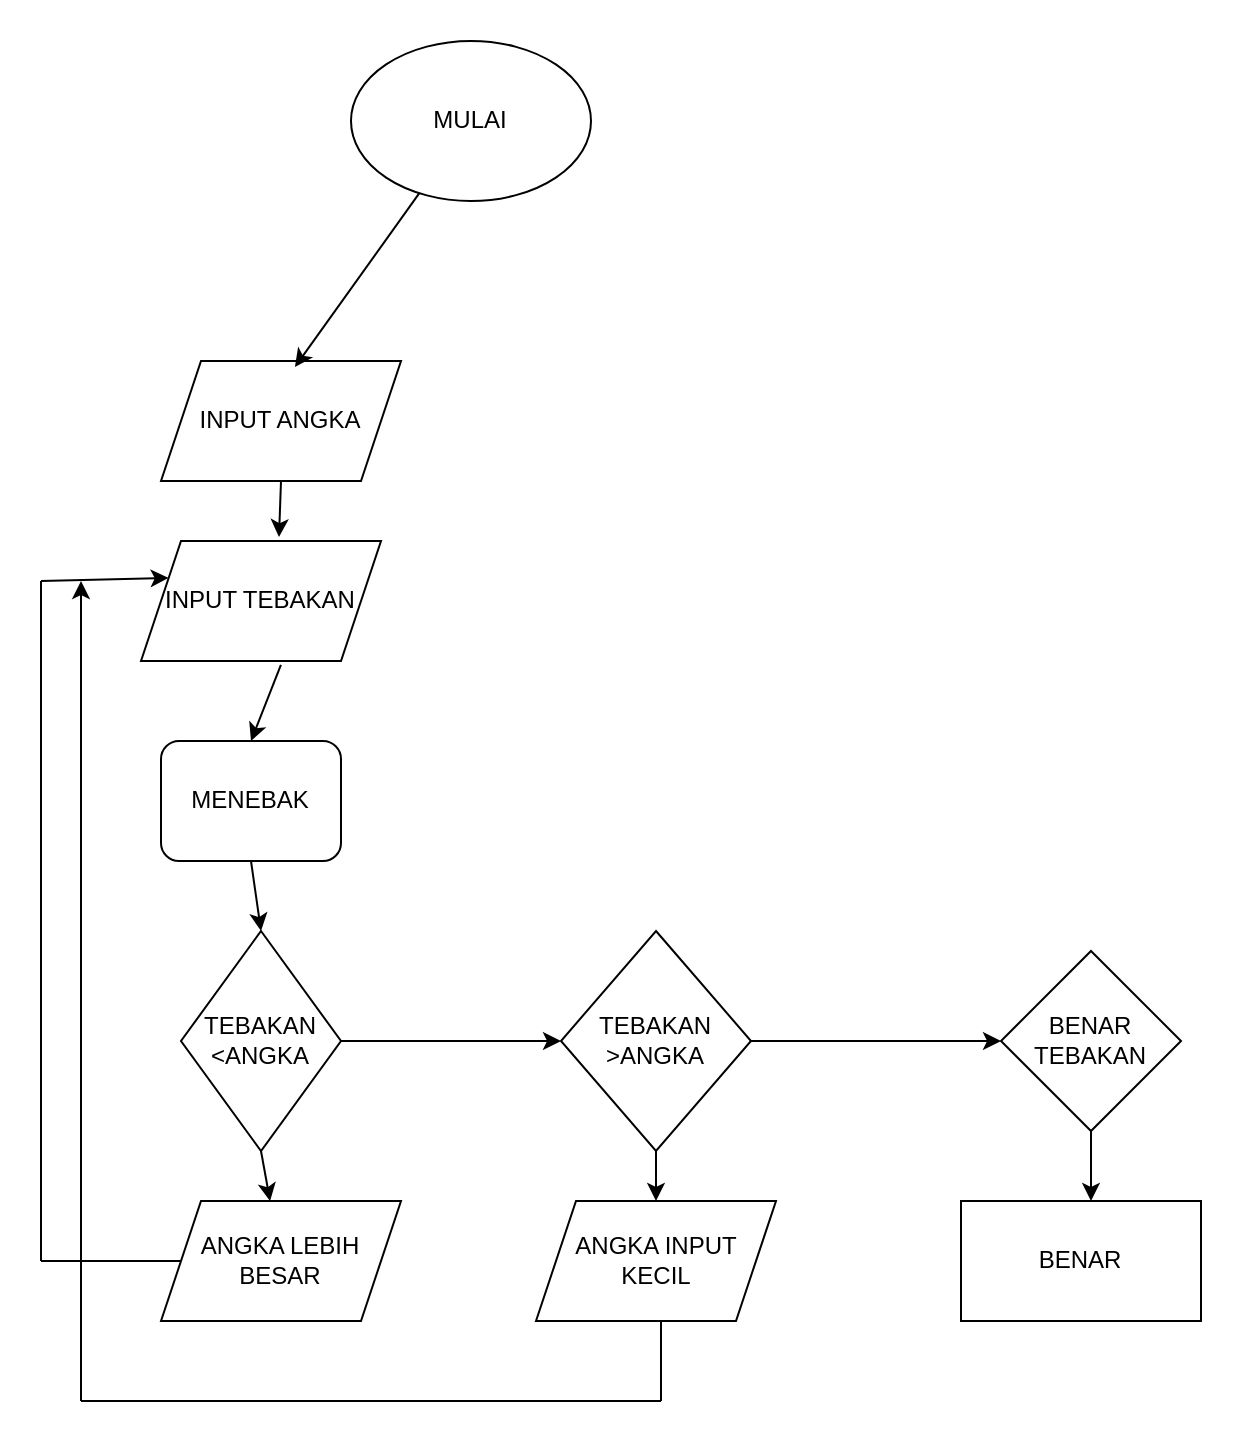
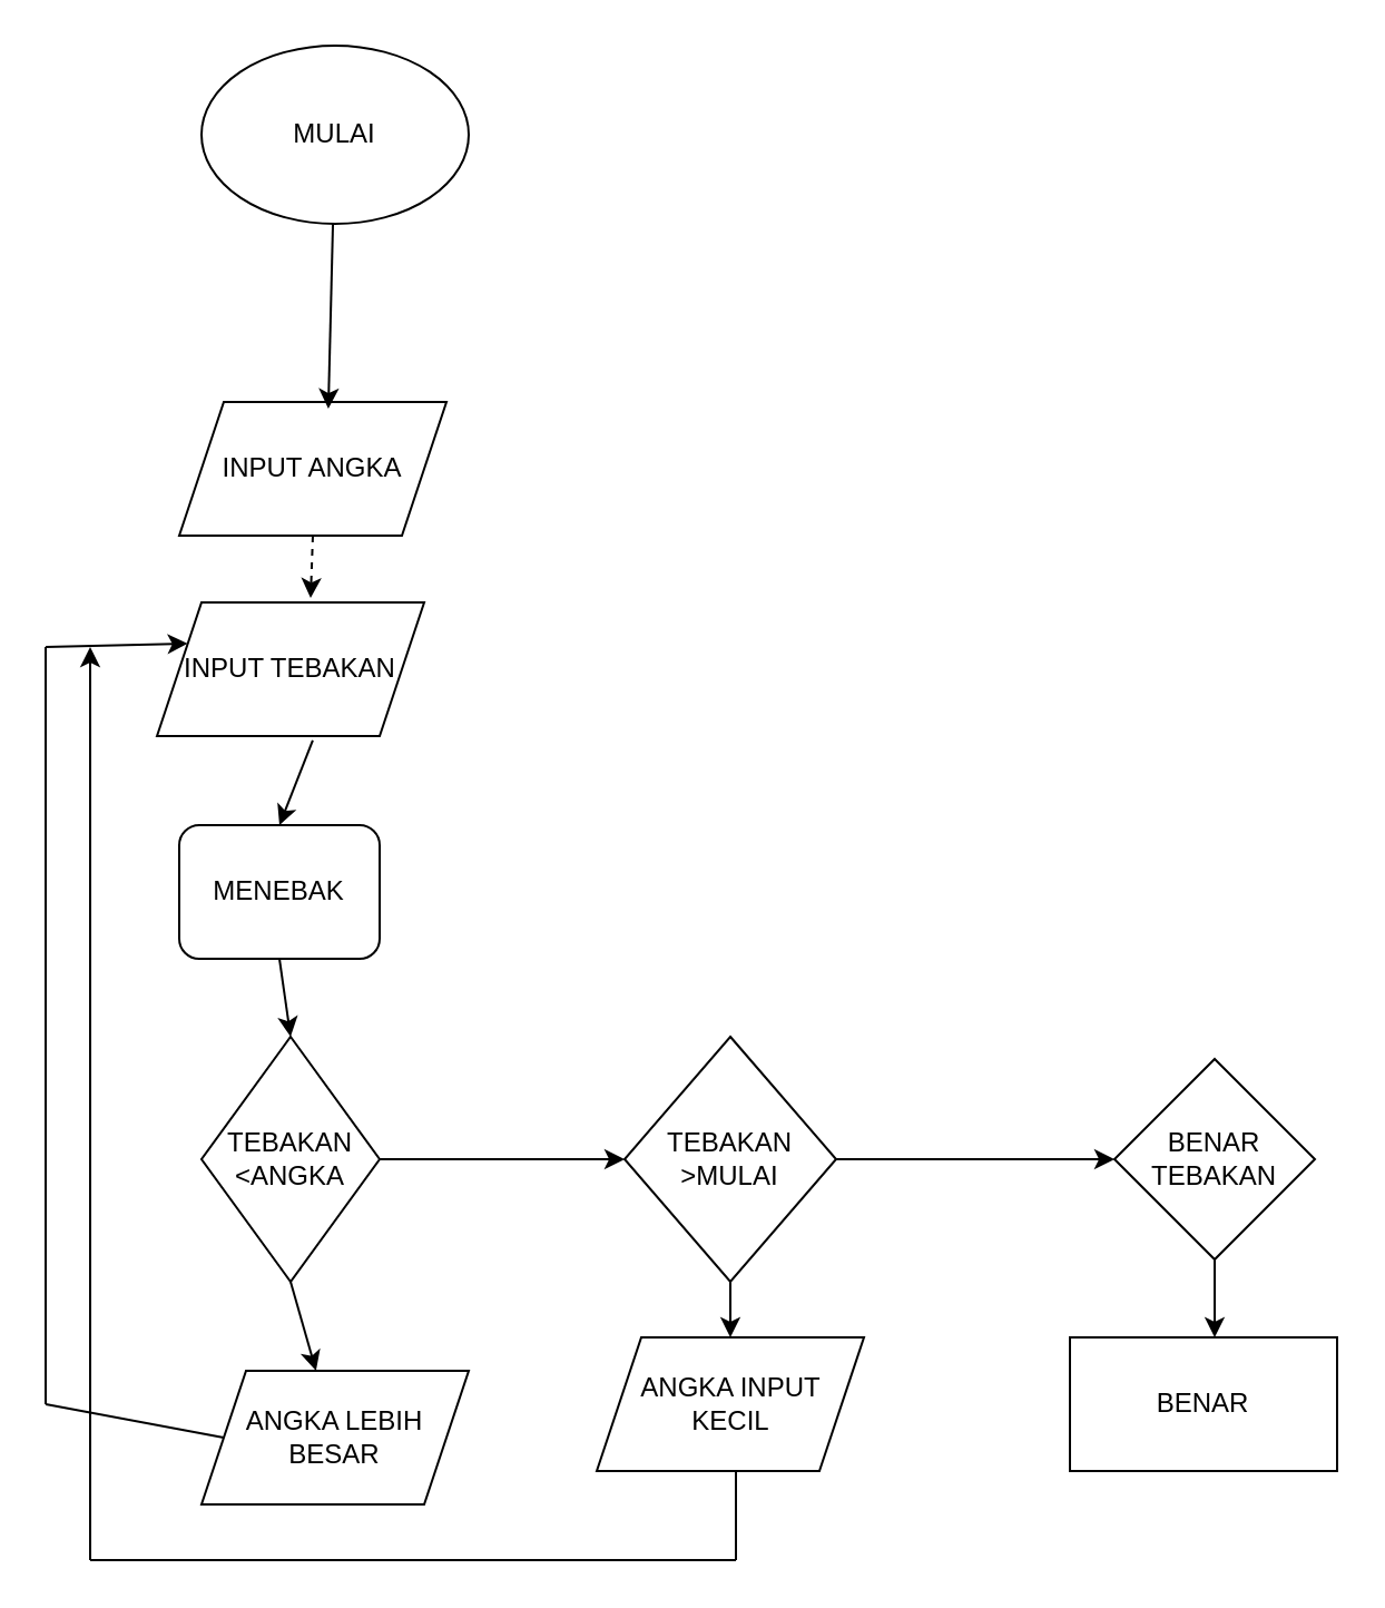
  <mxCell id="0" />
  <mxCell id="1" parent="0" />
- <mxCell id="2" value="MULAI" style="ellipse;whiteSpace=wrap;html=1;" vertex="1" parent="1"><mxGeometry x="175" y="20" width="120" height="80" as="geometry" /></mxCell>
+ <mxCell id="2" value="MULAI" style="ellipse;whiteSpace=wrap;html=1;" vertex="1" parent="1"><mxGeometry x="90" y="20" width="120" height="80" as="geometry" /></mxCell>
  <mxCell id="3" value="INPUT ANGKA" style="shape=parallelogram;perimeter=parallelogramPerimeter;whiteSpace=wrap;html=1;fixedSize=1;" vertex="1" parent="1"><mxGeometry x="80" y="180" width="120" height="60" as="geometry" /></mxCell>
  <mxCell id="4" value="MENEBAK" style="rounded=1;whiteSpace=wrap;html=1;" vertex="1" parent="1"><mxGeometry x="80" y="370" width="90" height="60" as="geometry" /></mxCell>
  <mxCell id="5" value="BENAR TEBAKAN" style="rhombus;whiteSpace=wrap;html=1;" vertex="1" parent="1"><mxGeometry x="500" y="475" width="90" height="90" as="geometry" /></mxCell>
  <mxCell id="6" style="edgeStyle=orthogonalEdgeStyle;rounded=0;orthogonalLoop=1;jettySize=auto;html=1;exitX=1;exitY=0.5;exitDx=0;exitDy=0;entryX=0;entryY=0.5;entryDx=0;entryDy=0;" edge="1" parent="1" source="7" target="8"><mxGeometry relative="1" as="geometry" /></mxCell>
  <mxCell id="7" value="&lt;div&gt;TEBAKAN&lt;/div&gt;&lt;div&gt;&amp;lt;ANGKA&lt;/div&gt;" style="rhombus;whiteSpace=wrap;html=1;" vertex="1" parent="1"><mxGeometry x="90" y="465" width="80" height="110" as="geometry" /></mxCell>
- <mxCell id="8" value="&lt;div&gt;TEBAKAN&lt;/div&gt;&lt;div&gt;&amp;gt;ANGKA&lt;br&gt;&lt;/div&gt;" style="rhombus;whiteSpace=wrap;html=1;" vertex="1" parent="1"><mxGeometry x="280" y="465" width="95" height="110" as="geometry" /></mxCell>
+ <mxCell id="8" value="&lt;div&gt;TEBAKAN&lt;/div&gt;&lt;div&gt;&amp;gt;MULAI&lt;br&gt;&lt;/div&gt;" style="rhombus;whiteSpace=wrap;html=1;" vertex="1" parent="1"><mxGeometry x="280" y="465" width="95" height="110" as="geometry" /></mxCell>
  <mxCell id="9" value="INPUT TEBAKAN" style="shape=parallelogram;perimeter=parallelogramPerimeter;whiteSpace=wrap;html=1;fixedSize=1;" vertex="1" parent="1"><mxGeometry x="70" y="270" width="120" height="60" as="geometry" /></mxCell>
  <mxCell id="10" value="" style="endArrow=classic;html=1;rounded=0;entryX=0.5;entryY=0;entryDx=0;entryDy=0;exitX=0.583;exitY=1.033;exitDx=0;exitDy=0;exitPerimeter=0;" edge="1" parent="1" source="9" target="4"><mxGeometry width="50" height="50" relative="1" as="geometry"><mxPoint x="80" y="360" as="sourcePoint" /><mxPoint x="130" y="310" as="targetPoint" /></mxGeometry></mxCell>
- <mxCell id="11" value="" style="endArrow=classic;html=1;rounded=0;entryX=0.575;entryY=-0.033;entryDx=0;entryDy=0;entryPerimeter=0;exitX=0.5;exitY=1;exitDx=0;exitDy=0;" edge="1" parent="1" source="3" target="9"><mxGeometry width="50" height="50" relative="1" as="geometry"><mxPoint x="80" y="270" as="sourcePoint" /><mxPoint x="130" y="220" as="targetPoint" /></mxGeometry></mxCell>
+ <mxCell id="11" value="" style="endArrow=classic;html=1;rounded=0;entryX=0.575;entryY=-0.033;entryDx=0;entryDy=0;entryPerimeter=0;exitX=0.5;exitY=1;exitDx=0;exitDy=0;dashed=1;" edge="1" parent="1" source="3" target="9"><mxGeometry width="50" height="50" relative="1" as="geometry"><mxPoint x="80" y="270" as="sourcePoint" /><mxPoint x="130" y="220" as="targetPoint" /></mxGeometry></mxCell>
  <mxCell id="12" value="" style="endArrow=classic;html=1;rounded=0;entryX=0.558;entryY=0.05;entryDx=0;entryDy=0;entryPerimeter=0;" edge="1" parent="1" source="2" target="3"><mxGeometry width="50" height="50" relative="1" as="geometry"><mxPoint x="80" y="270" as="sourcePoint" /><mxPoint x="130" y="220" as="targetPoint" /></mxGeometry></mxCell>
  <mxCell id="13" value="" style="endArrow=classic;html=1;rounded=0;entryX=0.5;entryY=0;entryDx=0;entryDy=0;exitX=0.5;exitY=1;exitDx=0;exitDy=0;" edge="1" parent="1" source="4" target="7"><mxGeometry width="50" height="50" relative="1" as="geometry"><mxPoint x="80" y="420" as="sourcePoint" /><mxPoint x="130" y="370" as="targetPoint" /></mxGeometry></mxCell>
  <mxCell id="14" value="" style="endArrow=classic;html=1;rounded=0;exitX=0.5;exitY=1;exitDx=0;exitDy=0;" edge="1" parent="1" source="7" target="15"><mxGeometry width="50" height="50" relative="1" as="geometry"><mxPoint x="80" y="540" as="sourcePoint" /><mxPoint x="300" y="515" as="targetPoint" /></mxGeometry></mxCell>
- <mxCell id="15" value="&lt;div&gt;ANGKA LEBIH&lt;/div&gt;&lt;div&gt;BESAR&lt;br&gt;&lt;/div&gt;" style="shape=parallelogram;perimeter=parallelogramPerimeter;whiteSpace=wrap;html=1;fixedSize=1;" vertex="1" parent="1"><mxGeometry x="80" y="600" width="120" height="60" as="geometry" /></mxCell>
+ <mxCell id="15" value="&lt;div&gt;ANGKA LEBIH&lt;/div&gt;&lt;div&gt;BESAR&lt;br&gt;&lt;/div&gt;" style="shape=parallelogram;perimeter=parallelogramPerimeter;whiteSpace=wrap;html=1;fixedSize=1;" vertex="1" parent="1"><mxGeometry x="90" y="615" width="120" height="60" as="geometry" /></mxCell>
  <mxCell id="16" value="" style="endArrow=classic;html=1;rounded=0;exitX=1;exitY=0.5;exitDx=0;exitDy=0;entryX=0;entryY=0.5;entryDx=0;entryDy=0;" edge="1" parent="1" source="8"><mxGeometry width="50" height="50" relative="1" as="geometry"><mxPoint x="80" y="600" as="sourcePoint" /><mxPoint x="500" y="520" as="targetPoint" /></mxGeometry></mxCell>
  <mxCell id="17" value="&lt;div&gt;ANGKA INPUT&lt;/div&gt;&lt;div&gt;KECIL&lt;br&gt;&lt;/div&gt;" style="shape=parallelogram;perimeter=parallelogramPerimeter;whiteSpace=wrap;html=1;fixedSize=1;" vertex="1" parent="1"><mxGeometry x="267.5" y="600" width="120" height="60" as="geometry" /></mxCell>
  <mxCell id="18" value="" style="endArrow=classic;html=1;rounded=0;entryX=0.5;entryY=0;entryDx=0;entryDy=0;exitX=0.5;exitY=1;exitDx=0;exitDy=0;" edge="1" parent="1" source="8" target="17"><mxGeometry width="50" height="50" relative="1" as="geometry"><mxPoint x="360" y="550" as="sourcePoint" /><mxPoint x="410" y="500" as="targetPoint" /></mxGeometry></mxCell>
  <mxCell id="19" value="" style="endArrow=classic;html=1;rounded=0;exitX=0.5;exitY=1;exitDx=0;exitDy=0;" edge="1" parent="1" source="5"><mxGeometry width="50" height="50" relative="1" as="geometry"><mxPoint x="360" y="550" as="sourcePoint" /><mxPoint x="545" y="600" as="targetPoint" /></mxGeometry></mxCell>
  <mxCell id="20" value="BENAR" style="rounded=0;whiteSpace=wrap;html=1;" vertex="1" parent="1"><mxGeometry x="480" y="600" width="120" height="60" as="geometry" /></mxCell>
  <mxCell id="21" value="" style="endArrow=none;html=1;rounded=0;" edge="1" parent="1"><mxGeometry width="50" height="50" relative="1" as="geometry"><mxPoint x="20" y="630" as="sourcePoint" /><mxPoint x="20" y="290" as="targetPoint" /></mxGeometry></mxCell>
  <mxCell id="22" value="" style="endArrow=classic;html=1;rounded=0;entryX=0;entryY=0.25;entryDx=0;entryDy=0;" edge="1" parent="1" target="9"><mxGeometry width="50" height="50" relative="1" as="geometry"><mxPoint x="20" y="290" as="sourcePoint" /><mxPoint x="410" y="410" as="targetPoint" /></mxGeometry></mxCell>
  <mxCell id="23" value="" style="endArrow=none;html=1;rounded=0;exitX=0;exitY=0.5;exitDx=0;exitDy=0;" edge="1" parent="1" source="15"><mxGeometry width="50" height="50" relative="1" as="geometry"><mxPoint x="360" y="460" as="sourcePoint" /><mxPoint x="20" y="630" as="targetPoint" /></mxGeometry></mxCell>
  <mxCell id="24" value="" style="endArrow=classic;html=1;rounded=0;" edge="1" parent="1"><mxGeometry width="50" height="50" relative="1" as="geometry"><mxPoint x="40" y="700" as="sourcePoint" /><mxPoint x="40" y="290" as="targetPoint" /></mxGeometry></mxCell>
  <mxCell id="25" value="" style="endArrow=none;html=1;rounded=0;" edge="1" parent="1"><mxGeometry width="50" height="50" relative="1" as="geometry"><mxPoint x="40" y="700" as="sourcePoint" /><mxPoint x="330" y="700" as="targetPoint" /></mxGeometry></mxCell>
  <mxCell id="26" value="" style="endArrow=none;html=1;rounded=0;" edge="1" parent="1"><mxGeometry width="50" height="50" relative="1" as="geometry"><mxPoint x="330" y="660" as="sourcePoint" /><mxPoint x="330" y="700" as="targetPoint" /></mxGeometry></mxCell>
